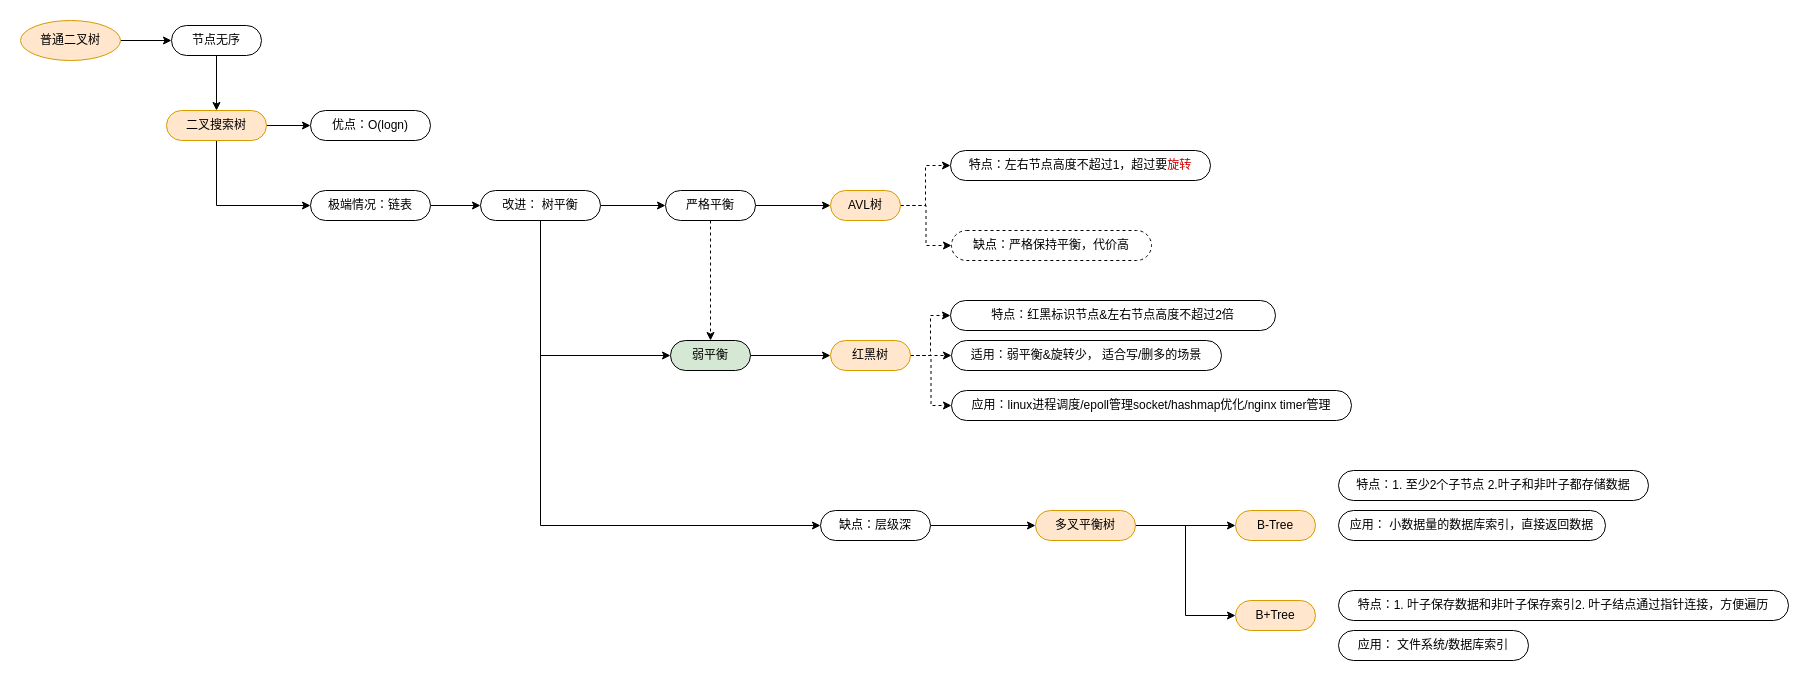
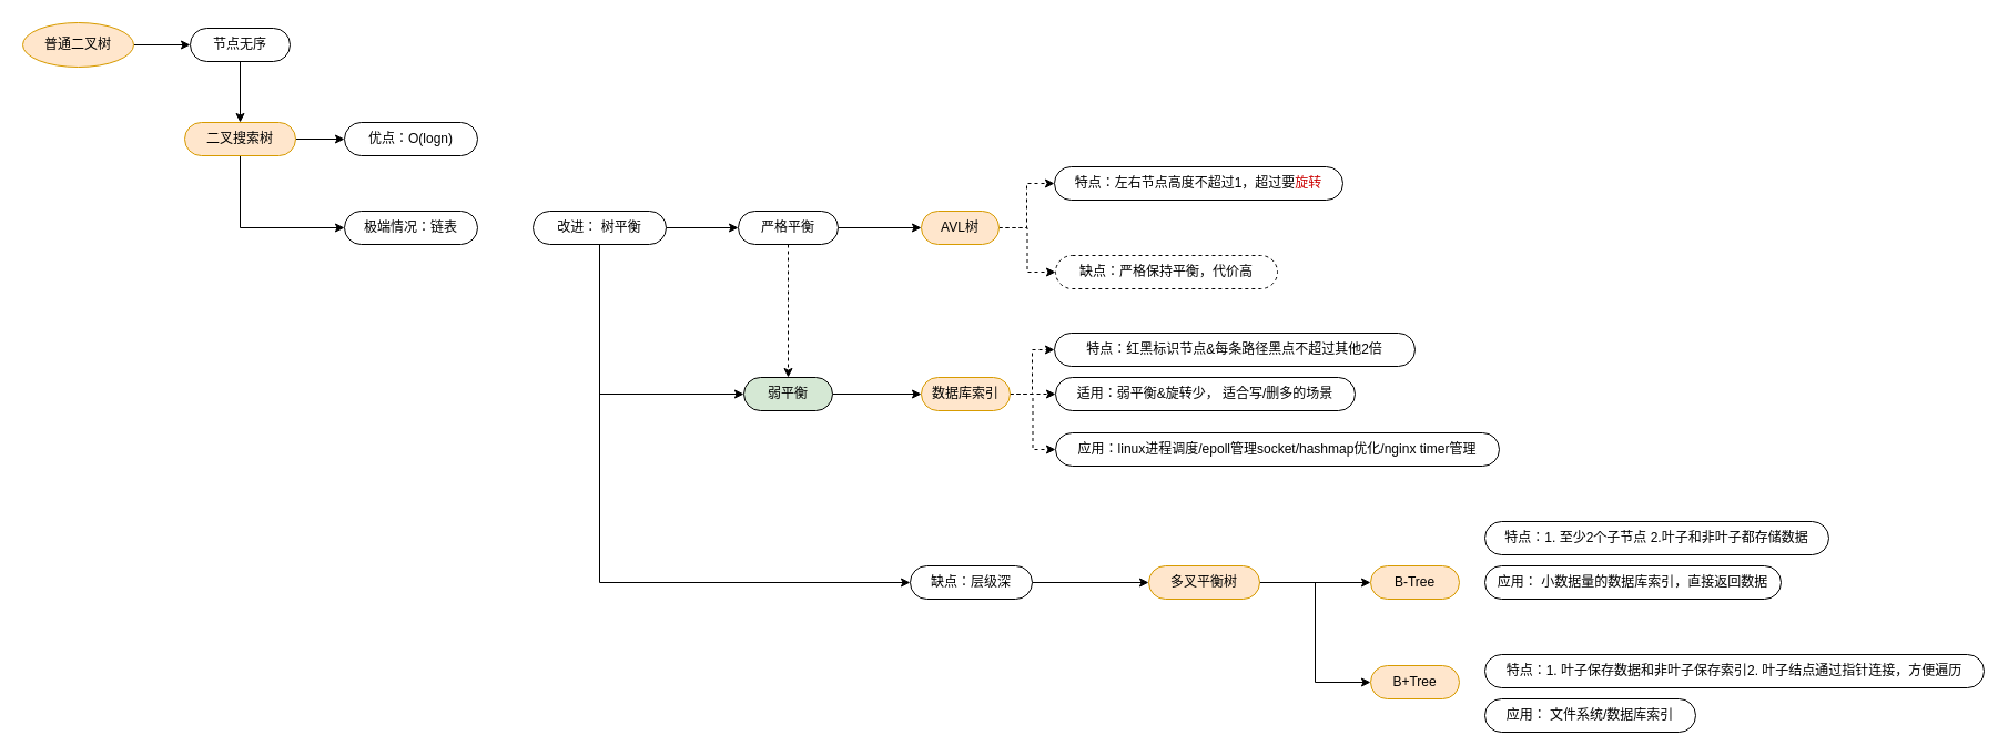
  <mxCell id="0" />
  <mxCell id="1" parent="0" />
  <mxCell id="2" style="edgeStyle=orthogonalEdgeStyle;rounded=0;orthogonalLoop=1;jettySize=auto;html=1;exitX=1;exitY=0.5;exitDx=0;exitDy=0;" edge="1" parent="1" source="3" target="5"><mxGeometry relative="1" as="geometry" /></mxCell>
  <mxCell id="3" value="普通二叉树" style="ellipse;whiteSpace=wrap;html=1;align=center;newEdgeStyle={&quot;edgeStyle&quot;:&quot;entityRelationEdgeStyle&quot;,&quot;startArrow&quot;:&quot;none&quot;,&quot;endArrow&quot;:&quot;none&quot;,&quot;segment&quot;:10,&quot;curved&quot;:1};treeFolding=1;treeMoving=1;fillColor=#ffe6cc;strokeColor=#d79b00;" vertex="1" parent="1"><mxGeometry x="20" y="20" width="100" height="40" as="geometry" /></mxCell>
  <mxCell id="4" style="edgeStyle=orthogonalEdgeStyle;rounded=0;orthogonalLoop=1;jettySize=auto;html=1;exitX=0.5;exitY=1;exitDx=0;exitDy=0;" edge="1" parent="1" source="5" target="8"><mxGeometry relative="1" as="geometry" /></mxCell>
  <mxCell id="5" value="节点无序" style="whiteSpace=wrap;html=1;rounded=1;arcSize=50;align=center;verticalAlign=middle;strokeWidth=1;autosize=1;spacing=4;treeFolding=1;treeMoving=1;newEdgeStyle={&quot;edgeStyle&quot;:&quot;entityRelationEdgeStyle&quot;,&quot;startArrow&quot;:&quot;none&quot;,&quot;endArrow&quot;:&quot;none&quot;,&quot;segment&quot;:10,&quot;curved&quot;:1};" vertex="1" parent="1"><mxGeometry x="171" y="25" width="90" height="30" as="geometry" /></mxCell>
  <mxCell id="6" style="edgeStyle=orthogonalEdgeStyle;rounded=0;orthogonalLoop=1;jettySize=auto;html=1;exitX=1;exitY=0.5;exitDx=0;exitDy=0;entryX=0;entryY=0.5;entryDx=0;entryDy=0;" edge="1" parent="1" source="8" target="9"><mxGeometry relative="1" as="geometry" /></mxCell>
  <mxCell id="7" style="edgeStyle=orthogonalEdgeStyle;rounded=0;orthogonalLoop=1;jettySize=auto;html=1;exitX=0.5;exitY=1;exitDx=0;exitDy=0;entryX=0;entryY=0.5;entryDx=0;entryDy=0;" edge="1" parent="1" source="8" target="11"><mxGeometry relative="1" as="geometry" /></mxCell>
  <mxCell id="8" value="二叉搜索树" style="whiteSpace=wrap;html=1;rounded=1;arcSize=50;align=center;verticalAlign=middle;strokeWidth=1;autosize=1;spacing=4;treeFolding=1;treeMoving=1;newEdgeStyle={&quot;edgeStyle&quot;:&quot;entityRelationEdgeStyle&quot;,&quot;startArrow&quot;:&quot;none&quot;,&quot;endArrow&quot;:&quot;none&quot;,&quot;segment&quot;:10,&quot;curved&quot;:1};fillColor=#ffe6cc;strokeColor=#d79b00;" vertex="1" parent="1"><mxGeometry x="166" y="110" width="100" height="30" as="geometry" /></mxCell>
  <mxCell id="9" value="优点：O(logn)" style="whiteSpace=wrap;html=1;rounded=1;arcSize=50;align=center;verticalAlign=middle;strokeWidth=1;autosize=1;spacing=4;treeFolding=1;treeMoving=1;newEdgeStyle={&quot;edgeStyle&quot;:&quot;entityRelationEdgeStyle&quot;,&quot;startArrow&quot;:&quot;none&quot;,&quot;endArrow&quot;:&quot;none&quot;,&quot;segment&quot;:10,&quot;curved&quot;:1};" vertex="1" parent="1"><mxGeometry x="310" y="110" width="120" height="30" as="geometry" /></mxCell>
- <mxCell id="10" style="edgeStyle=orthogonalEdgeStyle;rounded=0;orthogonalLoop=1;jettySize=auto;html=1;exitX=1;exitY=0.5;exitDx=0;exitDy=0;" edge="1" parent="1" source="11" target="15"><mxGeometry relative="1" as="geometry" /></mxCell>
  <mxCell id="11" value="极端情况：链表" style="whiteSpace=wrap;html=1;rounded=1;arcSize=50;align=center;verticalAlign=middle;strokeWidth=1;autosize=1;spacing=4;treeFolding=1;treeMoving=1;newEdgeStyle={&quot;edgeStyle&quot;:&quot;entityRelationEdgeStyle&quot;,&quot;startArrow&quot;:&quot;none&quot;,&quot;endArrow&quot;:&quot;none&quot;,&quot;segment&quot;:10,&quot;curved&quot;:1};" vertex="1" parent="1"><mxGeometry x="310" y="190" width="120" height="30" as="geometry" /></mxCell>
  <mxCell id="12" style="edgeStyle=orthogonalEdgeStyle;rounded=0;orthogonalLoop=1;jettySize=auto;html=1;exitX=1;exitY=0.5;exitDx=0;exitDy=0;entryX=0;entryY=0.5;entryDx=0;entryDy=0;" edge="1" parent="1" source="15" target="18"><mxGeometry relative="1" as="geometry" /></mxCell>
  <mxCell id="13" style="edgeStyle=orthogonalEdgeStyle;rounded=0;orthogonalLoop=1;jettySize=auto;html=1;exitX=0.5;exitY=1;exitDx=0;exitDy=0;entryX=0;entryY=0.5;entryDx=0;entryDy=0;" edge="1" parent="1" source="15" target="20"><mxGeometry relative="1" as="geometry" /></mxCell>
  <mxCell id="14" style="edgeStyle=orthogonalEdgeStyle;rounded=0;orthogonalLoop=1;jettySize=auto;html=1;exitX=0.5;exitY=1;exitDx=0;exitDy=0;entryX=0;entryY=0.5;entryDx=0;entryDy=0;" edge="1" parent="1" source="15" target="29"><mxGeometry relative="1" as="geometry" /></mxCell>
  <mxCell id="15" value="改进： 树平衡" style="whiteSpace=wrap;html=1;rounded=1;arcSize=50;align=center;verticalAlign=middle;strokeWidth=1;autosize=1;spacing=4;treeFolding=1;treeMoving=1;newEdgeStyle={&quot;edgeStyle&quot;:&quot;entityRelationEdgeStyle&quot;,&quot;startArrow&quot;:&quot;none&quot;,&quot;endArrow&quot;:&quot;none&quot;,&quot;segment&quot;:10,&quot;curved&quot;:1};" vertex="1" parent="1"><mxGeometry x="480" y="190" width="120" height="30" as="geometry" /></mxCell>
  <mxCell id="16" style="edgeStyle=orthogonalEdgeStyle;rounded=0;orthogonalLoop=1;jettySize=auto;html=1;exitX=1;exitY=0.5;exitDx=0;exitDy=0;entryX=0;entryY=0.5;entryDx=0;entryDy=0;" edge="1" parent="1" source="18" target="23"><mxGeometry relative="1" as="geometry" /></mxCell>
  <mxCell id="17" style="edgeStyle=orthogonalEdgeStyle;rounded=0;orthogonalLoop=1;jettySize=auto;html=1;exitX=0.5;exitY=1;exitDx=0;exitDy=0;entryX=0.5;entryY=0;entryDx=0;entryDy=0;fontColor=#CC0000;dashed=1;" edge="1" parent="1" source="18" target="20"><mxGeometry relative="1" as="geometry" /></mxCell>
  <mxCell id="18" value="严格平衡" style="whiteSpace=wrap;html=1;rounded=1;arcSize=50;align=center;verticalAlign=middle;strokeWidth=1;autosize=1;spacing=4;treeFolding=1;treeMoving=1;newEdgeStyle={&quot;edgeStyle&quot;:&quot;entityRelationEdgeStyle&quot;,&quot;startArrow&quot;:&quot;none&quot;,&quot;endArrow&quot;:&quot;none&quot;,&quot;segment&quot;:10,&quot;curved&quot;:1};" vertex="1" parent="1"><mxGeometry x="665" y="190" width="90" height="30" as="geometry" /></mxCell>
  <mxCell id="19" style="edgeStyle=orthogonalEdgeStyle;rounded=0;orthogonalLoop=1;jettySize=auto;html=1;exitX=1;exitY=0.5;exitDx=0;exitDy=0;entryX=0;entryY=0.5;entryDx=0;entryDy=0;" edge="1" parent="1" source="20" target="27"><mxGeometry relative="1" as="geometry" /></mxCell>
  <mxCell id="20" value="弱平衡" style="whiteSpace=wrap;html=1;rounded=1;arcSize=50;align=center;verticalAlign=middle;strokeWidth=1;autosize=1;spacing=4;treeFolding=1;treeMoving=1;newEdgeStyle={&quot;edgeStyle&quot;:&quot;entityRelationEdgeStyle&quot;,&quot;startArrow&quot;:&quot;none&quot;,&quot;endArrow&quot;:&quot;none&quot;,&quot;segment&quot;:10,&quot;curved&quot;:1};fillColor=#d5e8d4;" vertex="1" parent="1"><mxGeometry x="670" y="340" width="80" height="30" as="geometry" /></mxCell>
  <mxCell id="21" style="edgeStyle=orthogonalEdgeStyle;rounded=0;orthogonalLoop=1;jettySize=auto;html=1;exitX=1;exitY=0.5;exitDx=0;exitDy=0;entryX=0;entryY=0.5;entryDx=0;entryDy=0;dashed=1;fontColor=#CC0000;" edge="1" parent="1" source="23" target="35"><mxGeometry relative="1" as="geometry" /></mxCell>
  <mxCell id="22" style="edgeStyle=orthogonalEdgeStyle;rounded=0;orthogonalLoop=1;jettySize=auto;html=1;exitX=1;exitY=0.5;exitDx=0;exitDy=0;entryX=0;entryY=0.5;entryDx=0;entryDy=0;dashed=1;fontColor=#CC0000;" edge="1" parent="1" source="23" target="36"><mxGeometry relative="1" as="geometry" /></mxCell>
  <mxCell id="23" value="AVL树" style="whiteSpace=wrap;html=1;rounded=1;arcSize=50;align=center;verticalAlign=middle;strokeWidth=1;autosize=1;spacing=4;treeFolding=1;treeMoving=1;newEdgeStyle={&quot;edgeStyle&quot;:&quot;entityRelationEdgeStyle&quot;,&quot;startArrow&quot;:&quot;none&quot;,&quot;endArrow&quot;:&quot;none&quot;,&quot;segment&quot;:10,&quot;curved&quot;:1};fillColor=#ffe6cc;strokeColor=#d79b00;" vertex="1" parent="1"><mxGeometry x="830" y="190" width="70" height="30" as="geometry" /></mxCell>
  <mxCell id="24" style="edgeStyle=orthogonalEdgeStyle;rounded=0;orthogonalLoop=1;jettySize=auto;html=1;exitX=1;exitY=0.5;exitDx=0;exitDy=0;entryX=0;entryY=0.5;entryDx=0;entryDy=0;dashed=1;fontColor=#CC0000;" edge="1" parent="1" source="27" target="37"><mxGeometry relative="1" as="geometry" /></mxCell>
  <mxCell id="25" style="edgeStyle=orthogonalEdgeStyle;rounded=0;orthogonalLoop=1;jettySize=auto;html=1;exitX=1;exitY=0.5;exitDx=0;exitDy=0;dashed=1;fontColor=#CC0000;" edge="1" parent="1" source="27" target="38"><mxGeometry relative="1" as="geometry" /></mxCell>
  <mxCell id="26" style="edgeStyle=orthogonalEdgeStyle;rounded=0;orthogonalLoop=1;jettySize=auto;html=1;exitX=1;exitY=0.5;exitDx=0;exitDy=0;entryX=0;entryY=0.5;entryDx=0;entryDy=0;dashed=1;fontColor=#CC0000;" edge="1" parent="1" source="27" target="39"><mxGeometry relative="1" as="geometry" /></mxCell>
- <mxCell id="27" value="红黑树" style="whiteSpace=wrap;html=1;rounded=1;arcSize=50;align=center;verticalAlign=middle;strokeWidth=1;autosize=1;spacing=4;treeFolding=1;treeMoving=1;newEdgeStyle={&quot;edgeStyle&quot;:&quot;entityRelationEdgeStyle&quot;,&quot;startArrow&quot;:&quot;none&quot;,&quot;endArrow&quot;:&quot;none&quot;,&quot;segment&quot;:10,&quot;curved&quot;:1};fillColor=#ffe6cc;strokeColor=#d79b00;" vertex="1" parent="1"><mxGeometry x="830" y="340" width="80" height="30" as="geometry" /></mxCell>
+ <mxCell id="27" value="数据库索引" style="whiteSpace=wrap;html=1;rounded=1;arcSize=50;align=center;verticalAlign=middle;strokeWidth=1;autosize=1;spacing=4;treeFolding=1;treeMoving=1;newEdgeStyle={&quot;edgeStyle&quot;:&quot;entityRelationEdgeStyle&quot;,&quot;startArrow&quot;:&quot;none&quot;,&quot;endArrow&quot;:&quot;none&quot;,&quot;segment&quot;:10,&quot;curved&quot;:1};fillColor=#ffe6cc;strokeColor=#d79b00;" vertex="1" parent="1"><mxGeometry x="830" y="340" width="80" height="30" as="geometry" /></mxCell>
  <mxCell id="28" style="edgeStyle=orthogonalEdgeStyle;rounded=0;orthogonalLoop=1;jettySize=auto;html=1;exitX=1;exitY=0.5;exitDx=0;exitDy=0;" edge="1" parent="1" source="29" target="32"><mxGeometry relative="1" as="geometry" /></mxCell>
  <mxCell id="29" value="缺点：层级深" style="whiteSpace=wrap;html=1;rounded=1;arcSize=50;align=center;verticalAlign=middle;strokeWidth=1;autosize=1;spacing=4;treeFolding=1;treeMoving=1;newEdgeStyle={&quot;edgeStyle&quot;:&quot;entityRelationEdgeStyle&quot;,&quot;startArrow&quot;:&quot;none&quot;,&quot;endArrow&quot;:&quot;none&quot;,&quot;segment&quot;:10,&quot;curved&quot;:1};" vertex="1" parent="1"><mxGeometry x="820" y="510" width="110" height="30" as="geometry" /></mxCell>
  <mxCell id="30" style="edgeStyle=orthogonalEdgeStyle;rounded=0;orthogonalLoop=1;jettySize=auto;html=1;exitX=1;exitY=0.5;exitDx=0;exitDy=0;" edge="1" parent="1" source="32" target="33"><mxGeometry relative="1" as="geometry" /></mxCell>
  <mxCell id="31" style="edgeStyle=orthogonalEdgeStyle;rounded=0;orthogonalLoop=1;jettySize=auto;html=1;exitX=1;exitY=0.5;exitDx=0;exitDy=0;entryX=0;entryY=0.5;entryDx=0;entryDy=0;" edge="1" parent="1" source="32" target="34"><mxGeometry relative="1" as="geometry" /></mxCell>
  <mxCell id="32" value="多叉平衡树" style="whiteSpace=wrap;html=1;rounded=1;arcSize=50;align=center;verticalAlign=middle;strokeWidth=1;autosize=1;spacing=4;treeFolding=1;treeMoving=1;newEdgeStyle={&quot;edgeStyle&quot;:&quot;entityRelationEdgeStyle&quot;,&quot;startArrow&quot;:&quot;none&quot;,&quot;endArrow&quot;:&quot;none&quot;,&quot;segment&quot;:10,&quot;curved&quot;:1};fillColor=#ffe6cc;strokeColor=#d79b00;" vertex="1" parent="1"><mxGeometry x="1035" y="510" width="100" height="30" as="geometry" /></mxCell>
  <mxCell id="33" value="B-Tree" style="whiteSpace=wrap;html=1;rounded=1;arcSize=50;align=center;verticalAlign=middle;strokeWidth=1;autosize=1;spacing=4;treeFolding=1;treeMoving=1;newEdgeStyle={&quot;edgeStyle&quot;:&quot;entityRelationEdgeStyle&quot;,&quot;startArrow&quot;:&quot;none&quot;,&quot;endArrow&quot;:&quot;none&quot;,&quot;segment&quot;:10,&quot;curved&quot;:1};fillColor=#ffe6cc;strokeColor=#d79b00;" vertex="1" parent="1"><mxGeometry x="1235" y="510" width="80" height="30" as="geometry" /></mxCell>
  <mxCell id="34" value="B+Tree" style="whiteSpace=wrap;html=1;rounded=1;arcSize=50;align=center;verticalAlign=middle;strokeWidth=1;autosize=1;spacing=4;treeFolding=1;treeMoving=1;newEdgeStyle={&quot;edgeStyle&quot;:&quot;entityRelationEdgeStyle&quot;,&quot;startArrow&quot;:&quot;none&quot;,&quot;endArrow&quot;:&quot;none&quot;,&quot;segment&quot;:10,&quot;curved&quot;:1};fillColor=#ffe6cc;strokeColor=#d79b00;" vertex="1" parent="1"><mxGeometry x="1235" y="600" width="80" height="30" as="geometry" /></mxCell>
  <mxCell id="35" value="特点：左右节点高度不超过1，超过要&lt;font color=&quot;#cc0000&quot;&gt;旋转&lt;/font&gt;" style="whiteSpace=wrap;html=1;rounded=1;arcSize=50;align=center;verticalAlign=middle;strokeWidth=1;autosize=1;spacing=4;treeFolding=1;treeMoving=1;newEdgeStyle={&quot;edgeStyle&quot;:&quot;entityRelationEdgeStyle&quot;,&quot;startArrow&quot;:&quot;none&quot;,&quot;endArrow&quot;:&quot;none&quot;,&quot;segment&quot;:10,&quot;curved&quot;:1};" vertex="1" parent="1"><mxGeometry x="950" y="150" width="260" height="30" as="geometry" /></mxCell>
  <mxCell id="36" value="缺点：严格保持平衡，代价高" style="whiteSpace=wrap;html=1;rounded=1;arcSize=50;align=center;verticalAlign=middle;strokeWidth=1;autosize=1;spacing=4;treeFolding=1;treeMoving=1;newEdgeStyle={&quot;edgeStyle&quot;:&quot;entityRelationEdgeStyle&quot;,&quot;startArrow&quot;:&quot;none&quot;,&quot;endArrow&quot;:&quot;none&quot;,&quot;segment&quot;:10,&quot;curved&quot;:1};dashed=1;" vertex="1" parent="1"><mxGeometry x="951" y="230" width="200" height="30" as="geometry" /></mxCell>
- <mxCell id="37" value="特点：红黑标识节点&amp;amp;左右节点高度不超过2倍" style="whiteSpace=wrap;html=1;rounded=1;arcSize=50;align=center;verticalAlign=middle;strokeWidth=1;autosize=1;spacing=4;treeFolding=1;treeMoving=1;newEdgeStyle={&quot;edgeStyle&quot;:&quot;entityRelationEdgeStyle&quot;,&quot;startArrow&quot;:&quot;none&quot;,&quot;endArrow&quot;:&quot;none&quot;,&quot;segment&quot;:10,&quot;curved&quot;:1};" vertex="1" parent="1"><mxGeometry x="950" y="300" width="325" height="30" as="geometry" /></mxCell>
+ <mxCell id="37" value="特点：红黑标识节点&amp;amp;每条路径黑点不超过其他2倍" style="whiteSpace=wrap;html=1;rounded=1;arcSize=50;align=center;verticalAlign=middle;strokeWidth=1;autosize=1;spacing=4;treeFolding=1;treeMoving=1;newEdgeStyle={&quot;edgeStyle&quot;:&quot;entityRelationEdgeStyle&quot;,&quot;startArrow&quot;:&quot;none&quot;,&quot;endArrow&quot;:&quot;none&quot;,&quot;segment&quot;:10,&quot;curved&quot;:1};" vertex="1" parent="1"><mxGeometry x="950" y="300" width="325" height="30" as="geometry" /></mxCell>
  <mxCell id="38" value="适用：弱平衡&amp;amp;旋转少， 适合写/删多的场景" style="whiteSpace=wrap;html=1;rounded=1;arcSize=50;align=center;verticalAlign=middle;strokeWidth=1;autosize=1;spacing=4;treeFolding=1;treeMoving=1;newEdgeStyle={&quot;edgeStyle&quot;:&quot;entityRelationEdgeStyle&quot;,&quot;startArrow&quot;:&quot;none&quot;,&quot;endArrow&quot;:&quot;none&quot;,&quot;segment&quot;:10,&quot;curved&quot;:1};" vertex="1" parent="1"><mxGeometry x="951" y="340" width="270" height="30" as="geometry" /></mxCell>
  <mxCell id="39" value="应用：linux进程调度/epoll管理socket/hashmap优化/nginx timer管理" style="whiteSpace=wrap;html=1;rounded=1;arcSize=50;align=center;verticalAlign=middle;strokeWidth=1;autosize=1;spacing=4;treeFolding=1;treeMoving=1;newEdgeStyle={&quot;edgeStyle&quot;:&quot;entityRelationEdgeStyle&quot;,&quot;startArrow&quot;:&quot;none&quot;,&quot;endArrow&quot;:&quot;none&quot;,&quot;segment&quot;:10,&quot;curved&quot;:1};" vertex="1" parent="1"><mxGeometry x="951" y="390" width="400" height="30" as="geometry" /></mxCell>
  <mxCell id="40" value="特点：1. 至少2个子节点 2.叶子和非叶子都存储数据" style="whiteSpace=wrap;html=1;rounded=1;arcSize=50;align=center;verticalAlign=middle;strokeWidth=1;autosize=1;spacing=4;treeFolding=1;treeMoving=1;newEdgeStyle={&quot;edgeStyle&quot;:&quot;entityRelationEdgeStyle&quot;,&quot;startArrow&quot;:&quot;none&quot;,&quot;endArrow&quot;:&quot;none&quot;,&quot;segment&quot;:10,&quot;curved&quot;:1};" vertex="1" parent="1"><mxGeometry x="1338" y="470" width="310" height="30" as="geometry" /></mxCell>
  <mxCell id="41" value="应用： 小数据量的数据库索引，直接返回数据" style="whiteSpace=wrap;html=1;rounded=1;arcSize=50;align=center;verticalAlign=middle;strokeWidth=1;autosize=1;spacing=4;treeFolding=1;treeMoving=1;newEdgeStyle={&quot;edgeStyle&quot;:&quot;entityRelationEdgeStyle&quot;,&quot;startArrow&quot;:&quot;none&quot;,&quot;endArrow&quot;:&quot;none&quot;,&quot;segment&quot;:10,&quot;curved&quot;:1};" vertex="1" parent="1"><mxGeometry x="1338" y="510" width="267" height="30" as="geometry" /></mxCell>
  <mxCell id="42" value="特点：1. 叶子保存数据和非叶子保存索引2. 叶子结点通过指针连接，方便遍历" style="whiteSpace=wrap;html=1;rounded=1;arcSize=50;align=center;verticalAlign=middle;strokeWidth=1;autosize=1;spacing=4;treeFolding=1;treeMoving=1;newEdgeStyle={&quot;edgeStyle&quot;:&quot;entityRelationEdgeStyle&quot;,&quot;startArrow&quot;:&quot;none&quot;,&quot;endArrow&quot;:&quot;none&quot;,&quot;segment&quot;:10,&quot;curved&quot;:1};" vertex="1" parent="1"><mxGeometry x="1338" y="590" width="450" height="30" as="geometry" /></mxCell>
  <mxCell id="43" value="应用： 文件系统/数据库索引" style="whiteSpace=wrap;html=1;rounded=1;arcSize=50;align=center;verticalAlign=middle;strokeWidth=1;autosize=1;spacing=4;treeFolding=1;treeMoving=1;newEdgeStyle={&quot;edgeStyle&quot;:&quot;entityRelationEdgeStyle&quot;,&quot;startArrow&quot;:&quot;none&quot;,&quot;endArrow&quot;:&quot;none&quot;,&quot;segment&quot;:10,&quot;curved&quot;:1};" vertex="1" parent="1"><mxGeometry x="1338" y="630" width="190" height="30" as="geometry" /></mxCell>
